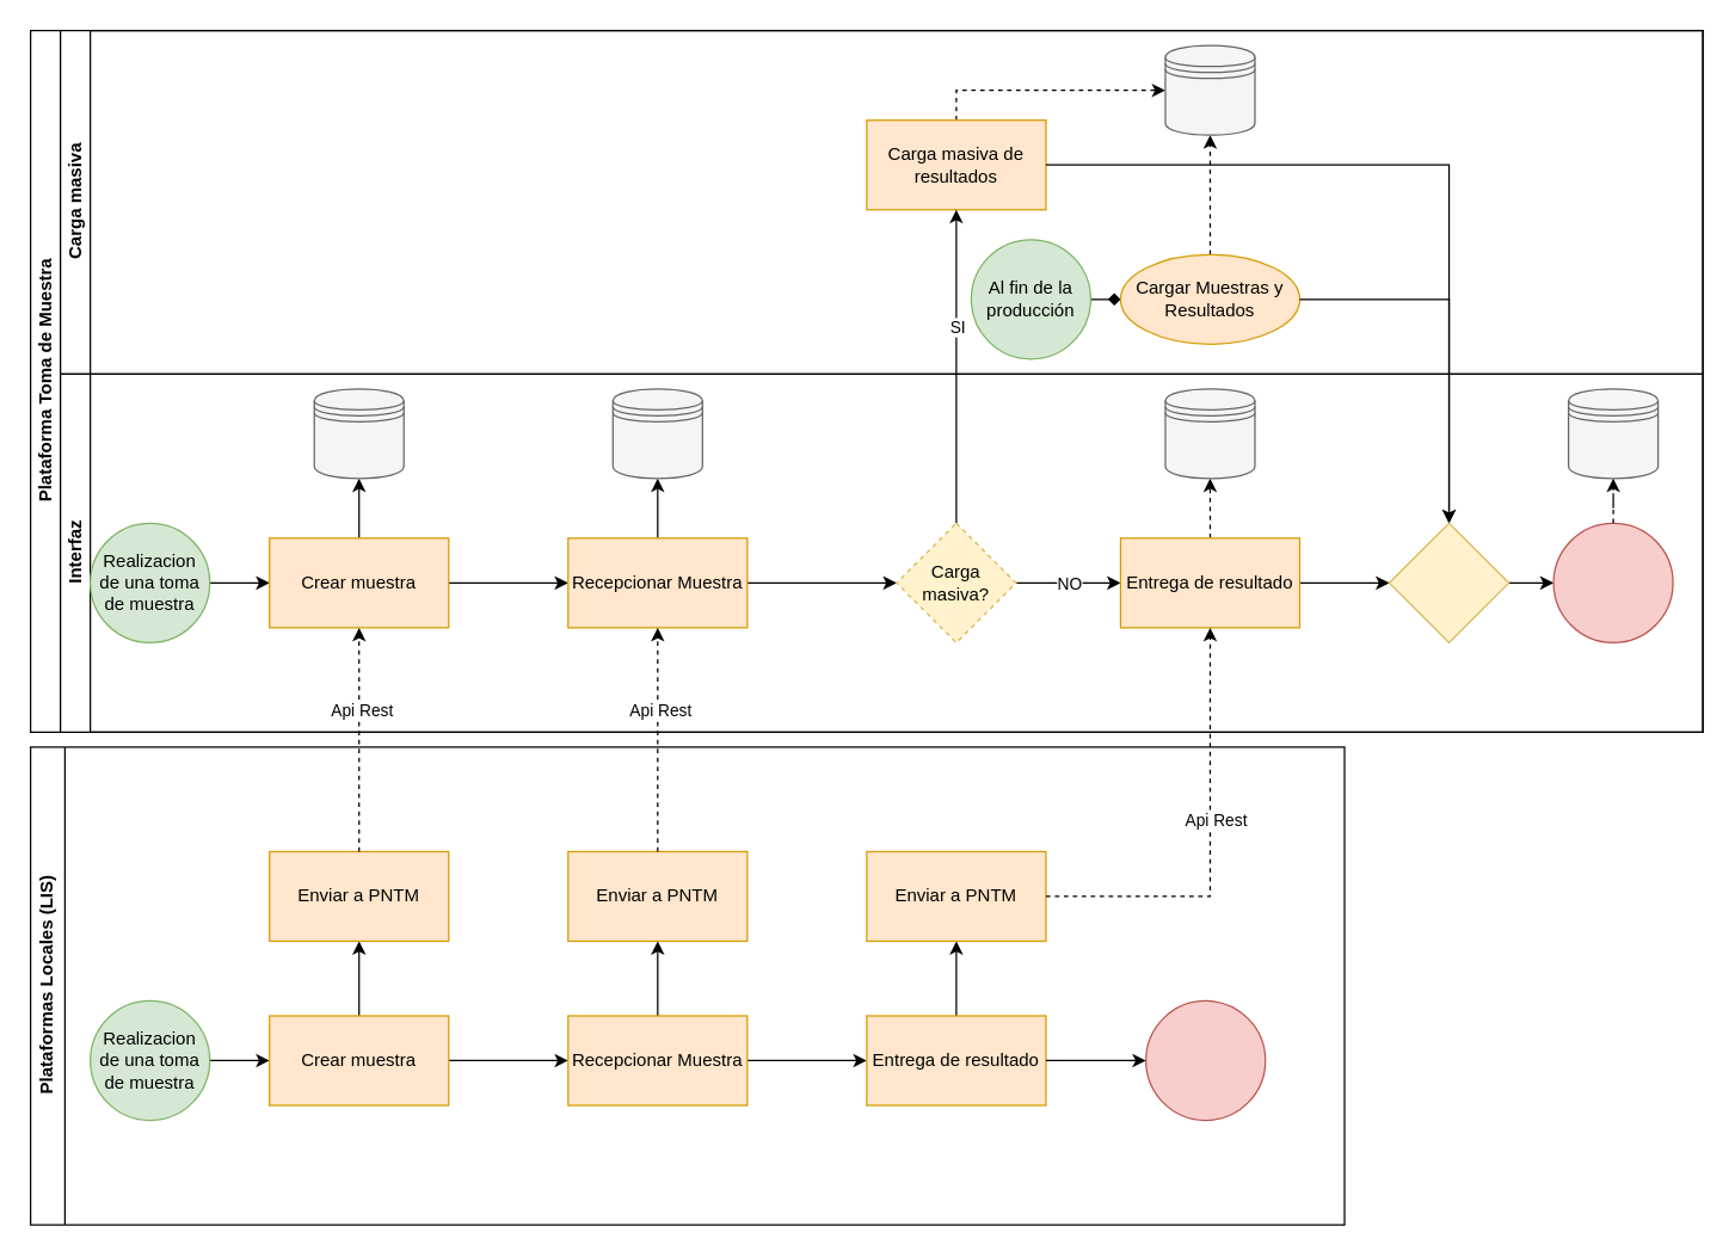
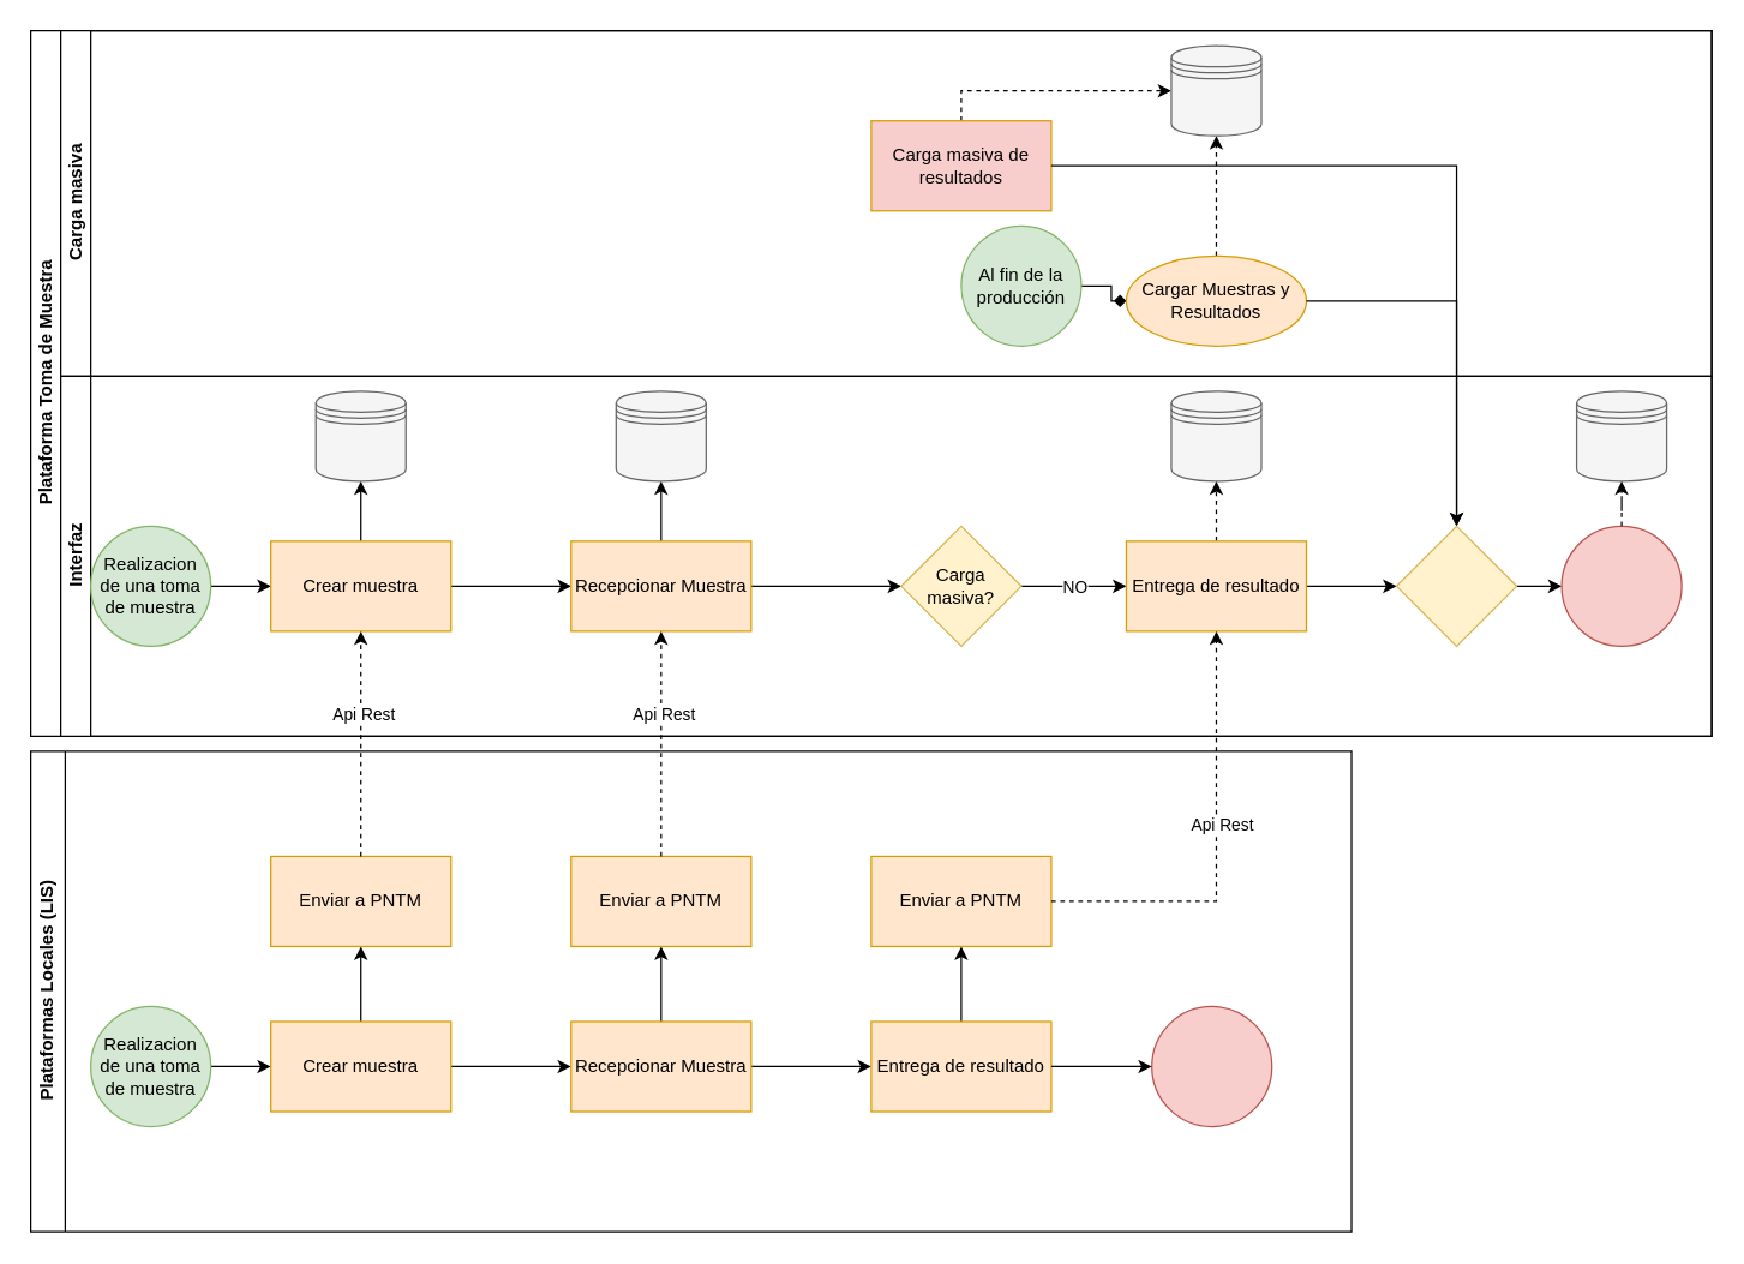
  <mxCell id="0" />
  <mxCell id="1" parent="0" />
  <mxCell id="2" value="Plataformas Locales (LIS)" style="swimlane;horizontal=0;whiteSpace=wrap;html=1;" vertex="1" parent="1"><mxGeometry y="500" width="880" height="320" as="geometry" x="20" /></mxCell>
  <mxCell id="3" value="" style="edgeStyle=orthogonalEdgeStyle;rounded=0;orthogonalLoop=1;jettySize=auto;html=1;" edge="1" parent="2" source="4" target="7"><mxGeometry relative="1" as="geometry" /></mxCell>
  <mxCell id="4" value="Realizacion de una toma de muestra" style="ellipse;whiteSpace=wrap;html=1;aspect=fixed;fillColor=#d5e8d4;strokeColor=#82b366;" vertex="1" parent="2"><mxGeometry x="40" y="170" width="80" height="80" as="geometry" /></mxCell>
  <mxCell id="5" value="" style="edgeStyle=orthogonalEdgeStyle;rounded=0;orthogonalLoop=1;jettySize=auto;html=1;" edge="1" parent="2" source="7" target="10"><mxGeometry relative="1" as="geometry" /></mxCell>
  <mxCell id="6" style="edgeStyle=orthogonalEdgeStyle;rounded=0;orthogonalLoop=1;jettySize=auto;html=1;" edge="1" parent="2" source="7"><mxGeometry relative="1" as="geometry"><mxPoint x="220" y="130" as="targetPoint" /></mxGeometry></mxCell>
  <mxCell id="7" value="Crear muestra" style="whiteSpace=wrap;html=1;fillColor=#ffe6cc;strokeColor=#d79b00;" vertex="1" parent="2"><mxGeometry x="160" y="180" width="120" height="60" as="geometry" /></mxCell>
  <mxCell id="8" style="edgeStyle=orthogonalEdgeStyle;rounded=0;orthogonalLoop=1;jettySize=auto;html=1;entryX=0;entryY=0.5;entryDx=0;entryDy=0;" edge="1" parent="2" source="10" target="12"><mxGeometry relative="1" as="geometry" /></mxCell>
  <mxCell id="9" style="edgeStyle=orthogonalEdgeStyle;rounded=0;orthogonalLoop=1;jettySize=auto;html=1;" edge="1" parent="2" source="10" target="14"><mxGeometry relative="1" as="geometry" /></mxCell>
  <mxCell id="10" value="Recepcionar Muestra" style="whiteSpace=wrap;html=1;fillColor=#ffe6cc;strokeColor=#d79b00;" vertex="1" parent="2"><mxGeometry x="360" y="180" width="120" height="60" as="geometry" /></mxCell>
  <mxCell id="11" style="edgeStyle=orthogonalEdgeStyle;rounded=0;orthogonalLoop=1;jettySize=auto;html=1;" edge="1" parent="2" source="12" target="15"><mxGeometry relative="1" as="geometry" /></mxCell>
  <mxCell id="12" value="Entrega de resultado" style="whiteSpace=wrap;html=1;fillColor=#ffe6cc;strokeColor=#d79b00;" vertex="1" parent="2"><mxGeometry x="560" y="180" width="120" height="60" as="geometry" /></mxCell>
  <mxCell id="13" value="Enviar a PNTM" style="whiteSpace=wrap;html=1;fillColor=#ffe6cc;strokeColor=#d79b00;" vertex="1" parent="2"><mxGeometry x="160" y="70" width="120" height="60" as="geometry" /></mxCell>
  <mxCell id="14" value="Enviar a PNTM" style="whiteSpace=wrap;html=1;fillColor=#ffe6cc;strokeColor=#d79b00;" vertex="1" parent="2"><mxGeometry x="360" y="70" width="120" height="60" as="geometry" /></mxCell>
  <mxCell id="15" value="Enviar a PNTM" style="whiteSpace=wrap;html=1;fillColor=#ffe6cc;strokeColor=#d79b00;" vertex="1" parent="2"><mxGeometry x="560" y="70" width="120" height="60" as="geometry" /></mxCell>
  <mxCell id="16" value="" style="ellipse;whiteSpace=wrap;html=1;fillColor=#f8cecc;strokeColor=#b85450;" vertex="1" parent="2"><mxGeometry x="747" y="170" width="80" height="80" as="geometry" /></mxCell>
  <mxCell id="17" style="edgeStyle=orthogonalEdgeStyle;rounded=0;orthogonalLoop=1;jettySize=auto;html=1;entryX=0;entryY=0.5;entryDx=0;entryDy=0;" edge="1" parent="2" source="12" target="16"><mxGeometry relative="1" as="geometry" /></mxCell>
  <mxCell id="18" value="Plataforma Toma de Muestra" style="swimlane;childLayout=stackLayout;resizeParent=1;resizeParentMax=0;horizontal=0;startSize=20;horizontalStack=0;html=1;" vertex="1" parent="1"><mxGeometry width="1120" height="470" as="geometry" x="20" y="20" /></mxCell>
  <mxCell id="19" value="Carga masiva" style="swimlane;startSize=20;horizontal=0;html=1;" vertex="1" parent="18"><mxGeometry x="20" width="1100" height="230" as="geometry" /></mxCell>
  <mxCell id="20" style="edgeStyle=orthogonalEdgeStyle;rounded=0;orthogonalLoop=1;jettySize=auto;html=1;entryX=0;entryY=0.5;entryDx=0;entryDy=0;exitX=0.5;exitY=0;exitDx=0;exitDy=0;dashed=1;" edge="1" parent="19" source="21" target="26"><mxGeometry relative="1" as="geometry" /></mxCell>
- <mxCell id="21" value="Carga masiva de resultados" style="whiteSpace=wrap;html=1;fillColor=#ffe6cc;strokeColor=#d79b00;" vertex="1" parent="19"><mxGeometry x="540" y="60" width="120" height="60" as="geometry" /></mxCell>
+ <mxCell id="21" value="Carga masiva de resultados" style="whiteSpace=wrap;html=1;fillColor=#f8cecc;strokeColor=#d79b00;" vertex="1" parent="19"><mxGeometry x="540" y="60" width="120" height="60" as="geometry" /></mxCell>
  <mxCell id="22" value="" style="edgeStyle=orthogonalEdgeStyle;rounded=0;orthogonalLoop=1;jettySize=auto;html=1;endArrow=diamond;" edge="1" parent="19" source="23" target="25"><mxGeometry relative="1" as="geometry" /></mxCell>
- <mxCell id="23" value="Al fin de la producción" style="ellipse;whiteSpace=wrap;html=1;aspect=fixed;fillColor=#d5e8d4;strokeColor=#82b366;" vertex="1" parent="19"><mxGeometry x="610" y="140" width="80" height="80" as="geometry" /></mxCell>
+ <mxCell id="23" value="Al fin de la producción" style="ellipse;whiteSpace=wrap;html=1;aspect=fixed;fillColor=#d5e8d4;strokeColor=#82b366;" vertex="1" parent="19"><mxGeometry x="600" y="130" width="80" height="80" as="geometry" /></mxCell>
  <mxCell id="24" style="edgeStyle=orthogonalEdgeStyle;rounded=0;orthogonalLoop=1;jettySize=auto;html=1;dashed=1;" edge="1" parent="19" source="25" target="26"><mxGeometry relative="1" as="geometry" /></mxCell>
  <mxCell id="25" value="Cargar Muestras y Resultados" style="ellipse;whiteSpace=wrap;html=1;fillColor=#ffe6cc;strokeColor=#d79b00;" vertex="1" parent="19"><mxGeometry x="710" y="150" width="120" height="60" as="geometry" /></mxCell>
  <mxCell id="26" value="" style="shape=datastore;whiteSpace=wrap;html=1;fillColor=#f5f5f5;fontColor=#333333;strokeColor=#666666;" vertex="1" parent="19"><mxGeometry x="740" y="10" width="60" height="60" as="geometry" /></mxCell>
- <mxCell id="27" style="edgeStyle=orthogonalEdgeStyle;rounded=0;orthogonalLoop=1;jettySize=auto;html=1;" edge="1" parent="18" source="44" target="21"><mxGeometry relative="1" as="geometry" /></mxCell>
- <mxCell id="28" value="SI" style="edgeLabel;html=1;align=center;verticalAlign=middle;resizable=0;points=[];" vertex="1" connectable="0" parent="27"><mxGeometry x="0.257" relative="1" as="geometry"><mxPoint as="offset" /></mxGeometry></mxCell>
  <mxCell id="29" style="edgeStyle=orthogonalEdgeStyle;rounded=0;orthogonalLoop=1;jettySize=auto;html=1;" edge="1" parent="18" source="21" target="50"><mxGeometry relative="1" as="geometry" /></mxCell>
  <mxCell id="30" style="edgeStyle=orthogonalEdgeStyle;rounded=0;orthogonalLoop=1;jettySize=auto;html=1;" edge="1" parent="18" source="25" target="50"><mxGeometry relative="1" as="geometry" /></mxCell>
  <mxCell id="31" value="Interfaz" style="swimlane;startSize=20;horizontal=0;html=1;" vertex="1" parent="18"><mxGeometry x="20" y="230" width="1100" height="240" as="geometry" /></mxCell>
  <mxCell id="32" value="" style="edgeStyle=orthogonalEdgeStyle;rounded=0;orthogonalLoop=1;jettySize=auto;html=1;" edge="1" parent="31" source="33" target="36"><mxGeometry relative="1" as="geometry" /></mxCell>
  <mxCell id="33" value="Realizacion de una toma de muestra" style="ellipse;whiteSpace=wrap;html=1;aspect=fixed;fillColor=#d5e8d4;strokeColor=#82b366;" vertex="1" parent="31"><mxGeometry x="20" y="100" width="80" height="80" as="geometry" /></mxCell>
  <mxCell id="34" value="" style="edgeStyle=orthogonalEdgeStyle;rounded=0;orthogonalLoop=1;jettySize=auto;html=1;" edge="1" parent="31" source="36" target="39"><mxGeometry relative="1" as="geometry" /></mxCell>
  <mxCell id="35" value="" style="edgeStyle=orthogonalEdgeStyle;rounded=0;orthogonalLoop=1;jettySize=auto;html=1;" edge="1" parent="31" source="36" target="40"><mxGeometry relative="1" as="geometry" /></mxCell>
  <mxCell id="36" value="Crear muestra" style="whiteSpace=wrap;html=1;fillColor=#ffe6cc;strokeColor=#d79b00;" vertex="1" parent="31"><mxGeometry x="140" y="110" width="120" height="60" as="geometry" /></mxCell>
  <mxCell id="37" value="" style="edgeStyle=orthogonalEdgeStyle;rounded=0;orthogonalLoop=1;jettySize=auto;html=1;" edge="1" parent="31" source="39" target="41"><mxGeometry relative="1" as="geometry" /></mxCell>
  <mxCell id="38" value="" style="edgeStyle=orthogonalEdgeStyle;rounded=0;orthogonalLoop=1;jettySize=auto;html=1;" edge="1" parent="31" source="39" target="44"><mxGeometry relative="1" as="geometry" /></mxCell>
  <mxCell id="39" value="Recepcionar Muestra" style="whiteSpace=wrap;html=1;fillColor=#ffe6cc;strokeColor=#d79b00;" vertex="1" parent="31"><mxGeometry x="340" y="110" width="120" height="60" as="geometry" /></mxCell>
  <mxCell id="40" value="" style="shape=datastore;whiteSpace=wrap;html=1;fillColor=#f5f5f5;fontColor=#333333;strokeColor=#666666;" vertex="1" parent="31"><mxGeometry x="170" y="10" width="60" height="60" as="geometry" /></mxCell>
  <mxCell id="41" value="" style="shape=datastore;whiteSpace=wrap;html=1;fillColor=#f5f5f5;fontColor=#333333;strokeColor=#666666;" vertex="1" parent="31"><mxGeometry x="370" y="10" width="60" height="60" as="geometry" /></mxCell>
  <mxCell id="42" value="" style="edgeStyle=orthogonalEdgeStyle;rounded=0;orthogonalLoop=1;jettySize=auto;html=1;exitX=1;exitY=0.5;exitDx=0;exitDy=0;entryX=0;entryY=0.5;entryDx=0;entryDy=0;" edge="1" parent="31" source="44" target="47"><mxGeometry relative="1" as="geometry"><Array as="points"><mxPoint x="680" y="140" /><mxPoint x="680" y="140" /></Array></mxGeometry></mxCell>
  <mxCell id="43" value="NO" style="edgeLabel;html=1;align=center;verticalAlign=middle;resizable=0;points=[];" vertex="1" connectable="0" parent="42"><mxGeometry relative="1" as="geometry"><mxPoint as="offset" /></mxGeometry></mxCell>
- <mxCell id="44" value="Carga masiva?" style="rhombus;whiteSpace=wrap;html=1;fillColor=#fff2cc;strokeColor=#d6b656;dashed=1;" vertex="1" parent="31"><mxGeometry x="560" y="100" width="80" height="80" as="geometry" /></mxCell>
+ <mxCell id="44" value="Carga masiva?" style="rhombus;whiteSpace=wrap;html=1;fillColor=#fff2cc;strokeColor=#d6b656;" vertex="1" parent="31"><mxGeometry x="560" y="100" width="80" height="80" as="geometry" /></mxCell>
  <mxCell id="45" value="" style="edgeStyle=orthogonalEdgeStyle;rounded=0;orthogonalLoop=1;jettySize=auto;html=1;dashed=1;" edge="1" parent="31" source="47" target="48"><mxGeometry relative="1" as="geometry" /></mxCell>
  <mxCell id="46" value="" style="edgeStyle=orthogonalEdgeStyle;rounded=0;orthogonalLoop=1;jettySize=auto;html=1;" edge="1" parent="31" source="47" target="50"><mxGeometry relative="1" as="geometry" /></mxCell>
  <mxCell id="47" value="Entrega de resultado" style="whiteSpace=wrap;html=1;fillColor=#ffe6cc;strokeColor=#d79b00;" vertex="1" parent="31"><mxGeometry x="710" y="110" width="120" height="60" as="geometry" /></mxCell>
  <mxCell id="48" value="" style="shape=datastore;whiteSpace=wrap;html=1;fillColor=#f5f5f5;fontColor=#333333;strokeColor=#666666;" vertex="1" parent="31"><mxGeometry x="740" y="10" width="60" height="60" as="geometry" /></mxCell>
  <mxCell id="49" value="" style="edgeStyle=orthogonalEdgeStyle;rounded=0;orthogonalLoop=1;jettySize=auto;html=1;" edge="1" parent="31" source="50" target="51"><mxGeometry relative="1" as="geometry" /></mxCell>
  <mxCell id="50" value="" style="rhombus;whiteSpace=wrap;html=1;fillColor=#fff2cc;strokeColor=#d6b656;" vertex="1" parent="31"><mxGeometry x="890" y="100" width="80" height="80" as="geometry" /></mxCell>
  <mxCell id="51" value="" style="ellipse;whiteSpace=wrap;html=1;fillColor=#f8cecc;strokeColor=#b85450;" vertex="1" parent="31"><mxGeometry x="1000" y="100" width="80" height="80" as="geometry" /></mxCell>
  <mxCell id="52" value="" style="shape=datastore;whiteSpace=wrap;html=1;fillColor=#f5f5f5;fontColor=#333333;strokeColor=#666666;" vertex="1" parent="31"><mxGeometry x="1010" y="10" width="60" height="60" as="geometry" /></mxCell>
  <mxCell id="53" value="" style="edgeStyle=orthogonalEdgeStyle;rounded=0;orthogonalLoop=1;jettySize=auto;html=1;dashed=1;" edge="1" parent="31" source="51" target="52"><mxGeometry relative="1" as="geometry" /></mxCell>
  <mxCell id="54" style="edgeStyle=orthogonalEdgeStyle;rounded=0;orthogonalLoop=1;jettySize=auto;html=1;entryX=0.5;entryY=1;entryDx=0;entryDy=0;dashed=1;" edge="1" parent="1" source="13" target="36"><mxGeometry relative="1" as="geometry" /></mxCell>
  <mxCell id="55" value="Api Rest" style="edgeLabel;html=1;align=center;verticalAlign=middle;resizable=0;points=[];" vertex="1" connectable="0" parent="54"><mxGeometry x="0.263" y="-1" relative="1" as="geometry"><mxPoint as="offset" /></mxGeometry></mxCell>
  <mxCell id="56" style="edgeStyle=orthogonalEdgeStyle;rounded=0;orthogonalLoop=1;jettySize=auto;html=1;entryX=0.5;entryY=1;entryDx=0;entryDy=0;dashed=1;exitX=0.5;exitY=0;exitDx=0;exitDy=0;" edge="1" parent="1" source="14" target="39"><mxGeometry relative="1" as="geometry"><mxPoint x="440" y="580" as="sourcePoint" /><mxPoint x="439.5" y="420" as="targetPoint" /><Array as="points" /></mxGeometry></mxCell>
  <mxCell id="57" value="Api Rest" style="edgeLabel;html=1;align=center;verticalAlign=middle;resizable=0;points=[];" vertex="1" connectable="0" parent="56"><mxGeometry x="0.263" y="-1" relative="1" as="geometry"><mxPoint as="offset" /></mxGeometry></mxCell>
  <mxCell id="58" style="edgeStyle=orthogonalEdgeStyle;rounded=0;orthogonalLoop=1;jettySize=auto;html=1;dashed=1;" edge="1" parent="1" source="15" target="47"><mxGeometry relative="1" as="geometry" /></mxCell>
  <mxCell id="59" value="Api Rest" style="edgeLabel;html=1;align=center;verticalAlign=middle;resizable=0;points=[];" vertex="1" connectable="0" parent="58"><mxGeometry x="0.12" y="-3" relative="1" as="geometry"><mxPoint as="offset" /></mxGeometry></mxCell>
